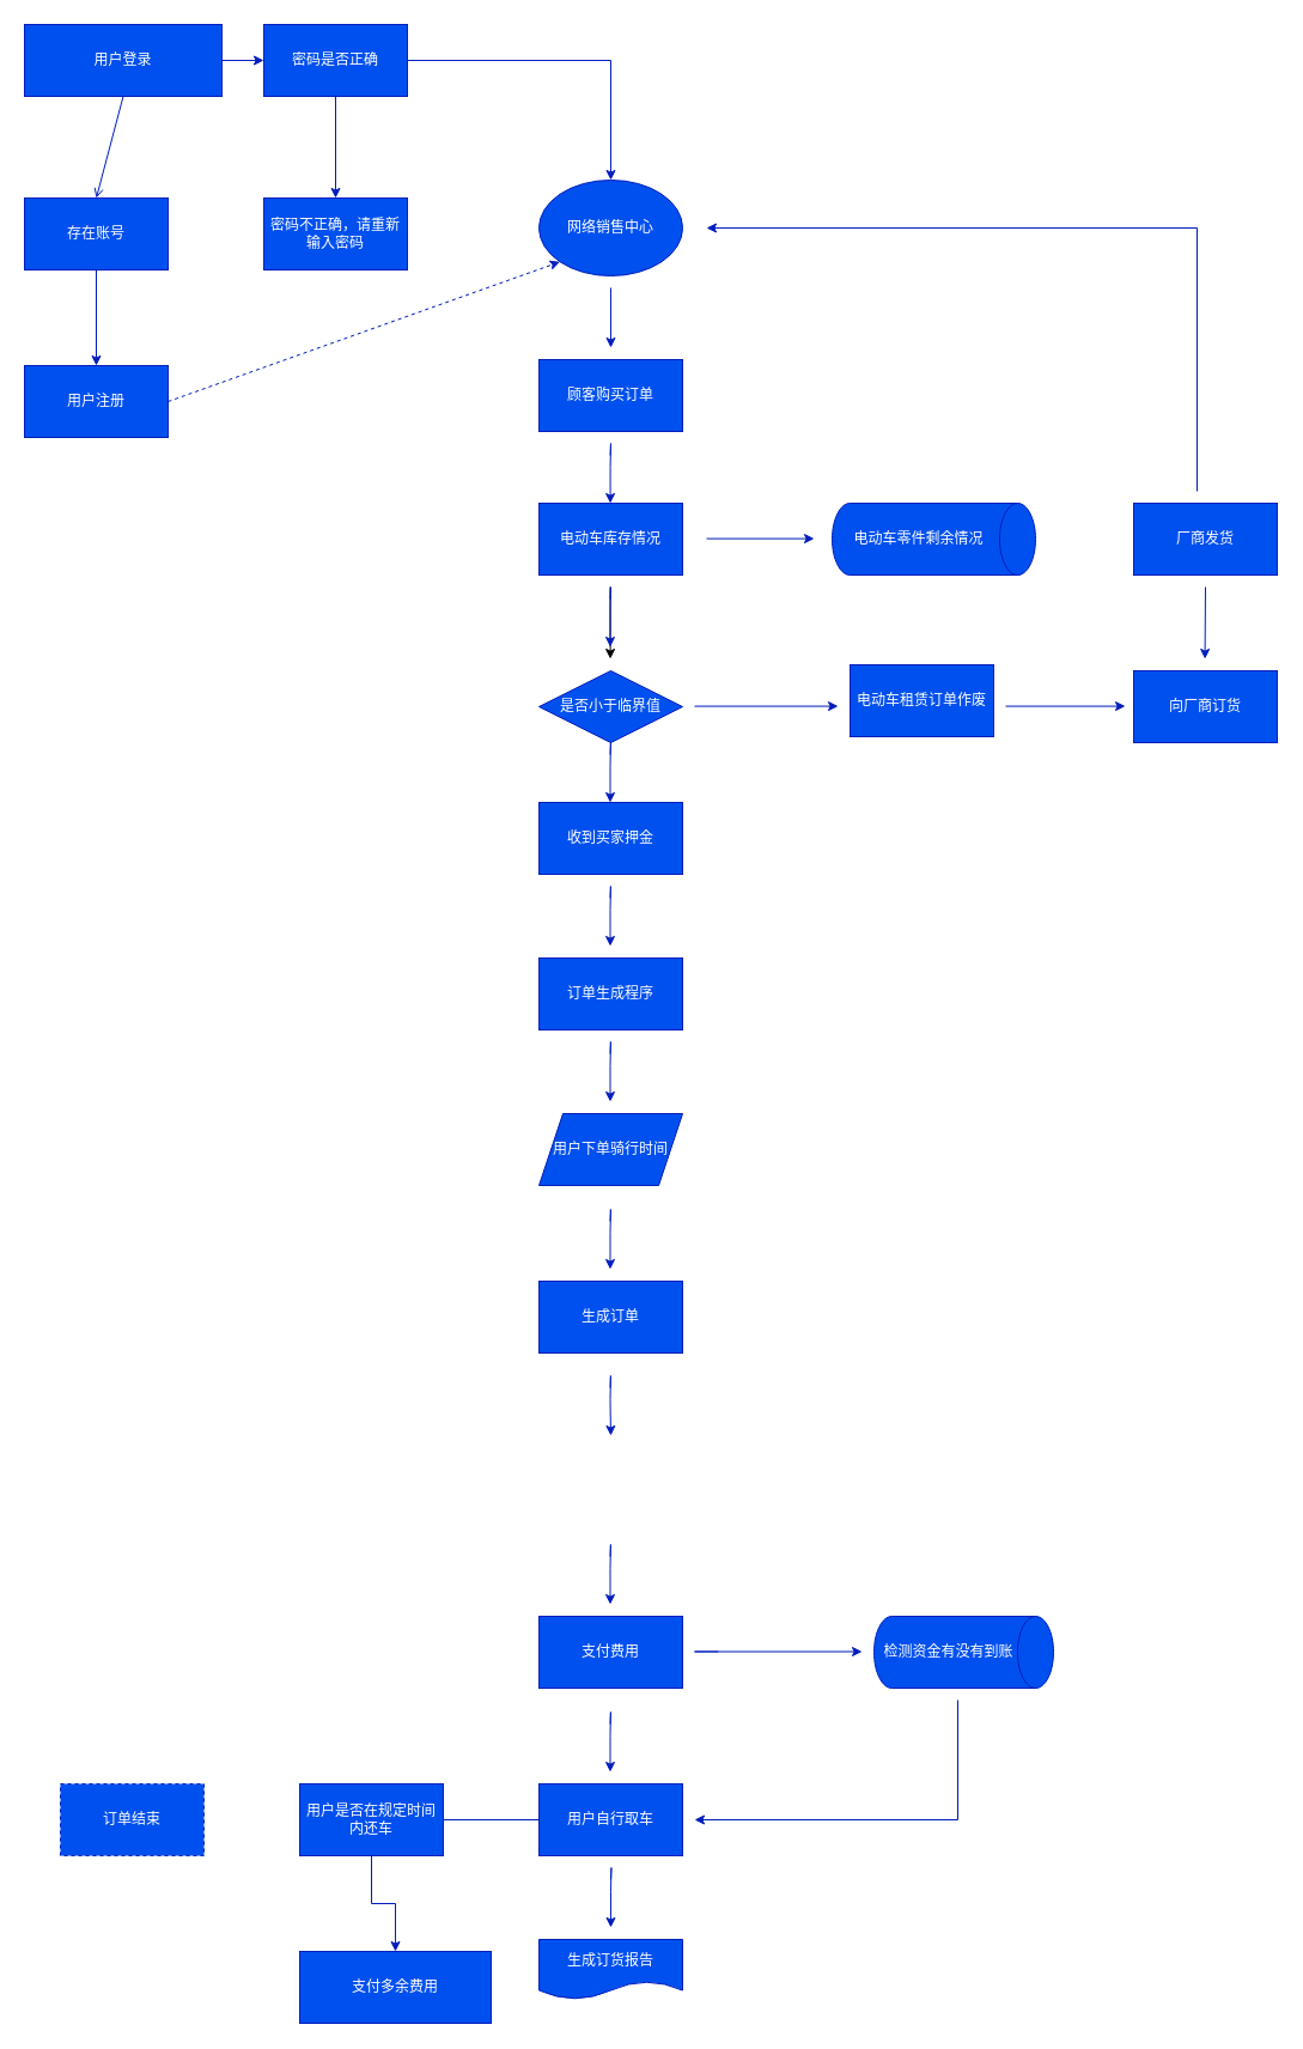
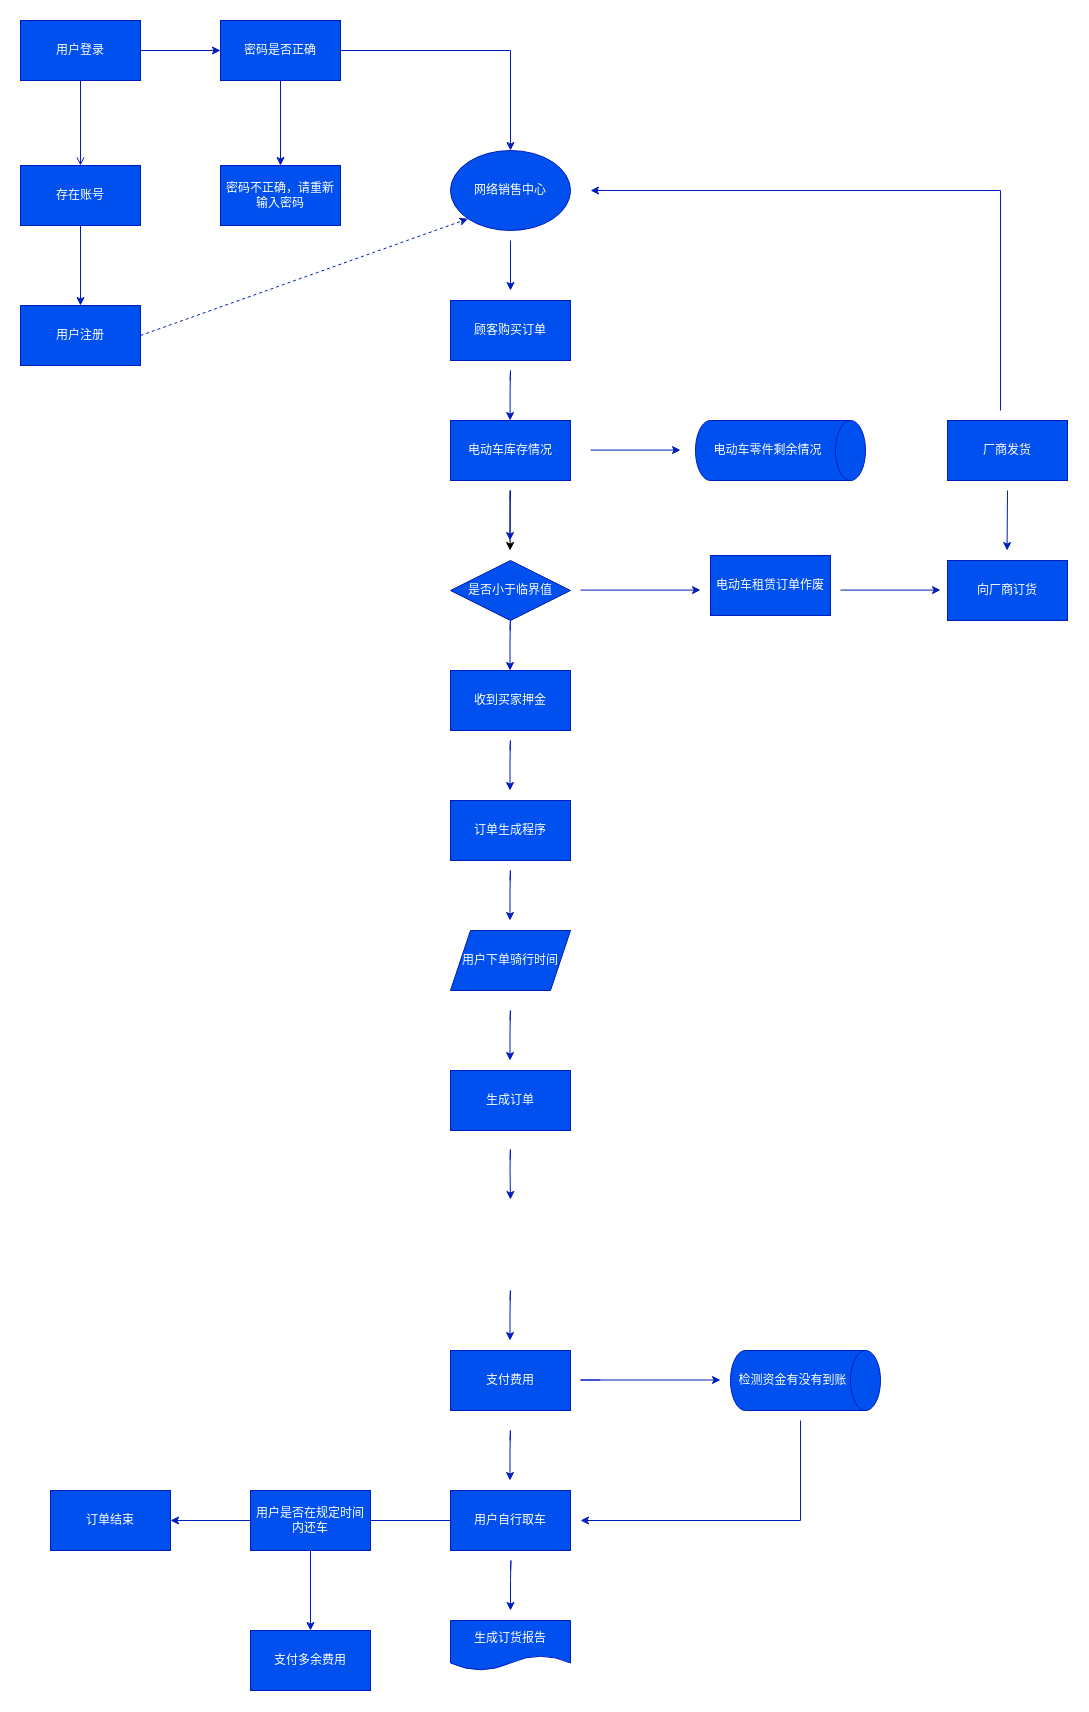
  <mxCell id="0" />
  <mxCell id="1" parent="0" />
  <mxCell id="2" value="网络销售中心" style="ellipse;whiteSpace=wrap;html=1;fillColor=#0050ef;strokeColor=#001DBC;fontColor=#ffffff;" vertex="1" parent="1"><mxGeometry x="450" y="150" width="120" height="80" as="geometry" /></mxCell>
  <mxCell id="3" value="顾客购买订单" style="rounded=0;whiteSpace=wrap;html=1;fillColor=#0050ef;fontColor=#ffffff;strokeColor=#001DBC;" vertex="1" parent="1"><mxGeometry x="450" y="300" width="120" height="60" as="geometry" /></mxCell>
  <mxCell id="4" value="" style="endArrow=classic;html=1;rounded=0;fillColor=#0050ef;strokeColor=#001DBC;" edge="1" parent="1"><mxGeometry width="50" height="50" relative="1" as="geometry"><mxPoint x="510" y="240" as="sourcePoint" /><mxPoint x="510" y="290" as="targetPoint" /></mxGeometry></mxCell>
  <mxCell id="5" value="电动车库存情况" style="rounded=0;whiteSpace=wrap;html=1;fillColor=#0050ef;fontColor=#ffffff;strokeColor=#001DBC;" vertex="1" parent="1"><mxGeometry x="450" y="420" width="120" height="60" as="geometry" /></mxCell>
  <mxCell id="6" value="" style="endArrow=classic;html=1;rounded=0;fillColor=#0050ef;strokeColor=#001DBC;" edge="1" parent="1"><mxGeometry width="50" height="50" relative="1" as="geometry"><mxPoint x="509.58" y="380" as="sourcePoint" /><mxPoint x="509.58" y="420" as="targetPoint" /><Array as="points"><mxPoint x="510" y="370" /><mxPoint x="509.58" y="390" /></Array></mxGeometry></mxCell>
  <mxCell id="7" value="是否小于临界值" style="rhombus;whiteSpace=wrap;html=1;fillColor=#0050ef;fontColor=#ffffff;strokeColor=#001DBC;" vertex="1" parent="1"><mxGeometry x="450" y="560" width="120" height="60" as="geometry" /></mxCell>
  <mxCell id="8" value="收到买家押金" style="rounded=0;whiteSpace=wrap;html=1;fillColor=#0050ef;fontColor=#ffffff;strokeColor=#001DBC;" vertex="1" parent="1"><mxGeometry x="450" y="670" width="120" height="60" as="geometry" /></mxCell>
  <mxCell id="9" value="电动车零件剩余情况" style="shape=cylinder3;whiteSpace=wrap;html=1;boundedLbl=1;backgroundOutline=1;size=15;rotation=90;movable=1;resizable=1;rotatable=1;deletable=1;editable=1;locked=0;connectable=1;fillColor=#0050ef;fontColor=#ffffff;strokeColor=#001DBC;textDirection=ltr;labelPosition=center;verticalLabelPosition=middle;align=center;verticalAlign=middle;horizontal=0;" vertex="1" parent="1"><mxGeometry x="750" y="365" width="60" height="170" as="geometry" /></mxCell>
  <mxCell id="10" value="电动车租赁订单作废" style="rounded=0;whiteSpace=wrap;html=1;fillColor=#0050ef;fontColor=#ffffff;strokeColor=#001DBC;" vertex="1" parent="1"><mxGeometry x="710" y="555" width="120" height="60" as="geometry" /></mxCell>
  <mxCell id="11" value="向厂商订货" style="rounded=0;whiteSpace=wrap;html=1;fillColor=#0050ef;fontColor=#ffffff;strokeColor=#001DBC;" vertex="1" parent="1"><mxGeometry x="947" y="560" width="120" height="60" as="geometry" /></mxCell>
  <mxCell id="12" value="订单生成程序" style="rounded=0;whiteSpace=wrap;html=1;fillColor=#0050ef;fontColor=#ffffff;strokeColor=#001DBC;" vertex="1" parent="1"><mxGeometry x="450" y="800" width="120" height="60" as="geometry" /></mxCell>
  <mxCell id="13" value="" style="endArrow=classic;html=1;rounded=0;fillColor=#0050ef;strokeColor=#001DBC;" edge="1" parent="1"><mxGeometry width="50" height="50" relative="1" as="geometry"><mxPoint x="580" y="589.58" as="sourcePoint" /><mxPoint x="700" y="589.58" as="targetPoint" /></mxGeometry></mxCell>
  <mxCell id="14" value="生成订单" style="rounded=0;whiteSpace=wrap;html=1;fillColor=#0050ef;fontColor=#ffffff;strokeColor=#001DBC;" vertex="1" parent="1"><mxGeometry x="450" y="1070" width="120" height="60" as="geometry" /></mxCell>
  <mxCell id="15" value="" style="endArrow=classic;html=1;rounded=0;fillColor=#0050ef;strokeColor=#001DBC;" edge="1" parent="1"><mxGeometry width="50" height="50" relative="1" as="geometry"><mxPoint x="840" y="589.58" as="sourcePoint" /><mxPoint x="940" y="589.58" as="targetPoint" /></mxGeometry></mxCell>
  <mxCell id="16" value="厂商发货" style="rounded=0;whiteSpace=wrap;html=1;fillColor=#0050ef;fontColor=#ffffff;strokeColor=#001DBC;" vertex="1" parent="1"><mxGeometry x="947" y="420" width="120" height="60" as="geometry" /></mxCell>
  <mxCell id="17" value="支付费用" style="rounded=0;whiteSpace=wrap;html=1;fillColor=#0050ef;fontColor=#ffffff;strokeColor=#001DBC;" vertex="1" parent="1"><mxGeometry x="450" y="1350" width="120" height="60" as="geometry" /></mxCell>
  <mxCell id="18" value="" style="endArrow=classic;html=1;rounded=0;fillColor=#0050ef;strokeColor=#001DBC;" edge="1" parent="1"><mxGeometry width="50" height="50" relative="1" as="geometry"><mxPoint x="1007" y="490" as="sourcePoint" /><mxPoint x="1006.58" y="550" as="targetPoint" /></mxGeometry></mxCell>
  <mxCell id="19" value="用户下单骑行时间" style="shape=parallelogram;perimeter=parallelogramPerimeter;whiteSpace=wrap;html=1;fixedSize=1;fillColor=#0050ef;fontColor=#ffffff;strokeColor=#001DBC;" vertex="1" parent="1"><mxGeometry x="450" y="930" width="120" height="60" as="geometry" /></mxCell>
  <mxCell id="20" value="" style="endArrow=classic;html=1;rounded=0;fillColor=#0050ef;strokeColor=#001DBC;" edge="1" parent="1"><mxGeometry width="50" height="50" relative="1" as="geometry"><mxPoint x="590" y="449.58" as="sourcePoint" /><mxPoint x="680" y="449.58" as="targetPoint" /></mxGeometry></mxCell>
  <mxCell id="21" value="" style="edgeStyle=orthogonalEdgeStyle;rounded=0;orthogonalLoop=1;jettySize=auto;html=1;fillColor=#0050ef;strokeColor=#001DBC;endArrow=none;" edge="1" parent="1" source="22" target="46"><mxGeometry relative="1" as="geometry" /></mxCell>
  <mxCell id="22" value="用户自行取车" style="rounded=0;whiteSpace=wrap;html=1;fillColor=#0050ef;fontColor=#ffffff;strokeColor=#001DBC;" vertex="1" parent="1"><mxGeometry x="450" y="1490" width="120" height="60" as="geometry" /></mxCell>
  <mxCell id="23" value="" style="endArrow=classic;html=1;rounded=0;" edge="1" parent="1"><mxGeometry width="50" height="50" relative="1" as="geometry"><mxPoint x="509.58" y="490" as="sourcePoint" /><mxPoint x="509.58" y="550" as="targetPoint" /></mxGeometry></mxCell>
  <mxCell id="24" value="生成订货报告" style="shape=document;whiteSpace=wrap;html=1;boundedLbl=1;fillColor=#0050ef;fontColor=#ffffff;strokeColor=#001DBC;" vertex="1" parent="1"><mxGeometry x="450" y="1620" width="120" height="50" as="geometry" /></mxCell>
  <mxCell id="25" value="" style="endArrow=classic;html=1;rounded=0;fillColor=#0050ef;strokeColor=#001DBC;" edge="1" parent="1"><mxGeometry width="50" height="50" relative="1" as="geometry"><mxPoint x="1000" y="410" as="sourcePoint" /><mxPoint x="590" y="190" as="targetPoint" /><Array as="points"><mxPoint x="1000" y="190" /></Array></mxGeometry></mxCell>
  <mxCell id="26" value="检测资金有没有到账" style="shape=cylinder3;whiteSpace=wrap;html=1;boundedLbl=1;backgroundOutline=1;size=15;direction=south;fillColor=#0050ef;fontColor=#ffffff;strokeColor=#001DBC;" vertex="1" parent="1"><mxGeometry x="730" y="1350" width="150" height="60" as="geometry" /></mxCell>
  <mxCell id="27" value="" style="endArrow=classic;html=1;rounded=0;fillColor=#0050ef;strokeColor=#001DBC;" edge="1" parent="1"><mxGeometry width="50" height="50" relative="1" as="geometry"><mxPoint x="509.5" y="500" as="sourcePoint" /><mxPoint x="509.5" y="540" as="targetPoint" /><Array as="points"><mxPoint x="509.92" y="490" /><mxPoint x="509.5" y="510" /></Array></mxGeometry></mxCell>
  <mxCell id="28" value="" style="endArrow=classic;html=1;rounded=0;fillColor=#0050ef;strokeColor=#001DBC;" edge="1" parent="1"><mxGeometry width="50" height="50" relative="1" as="geometry"><mxPoint x="509.5" y="630" as="sourcePoint" /><mxPoint x="509.5" y="670" as="targetPoint" /><Array as="points"><mxPoint x="509.92" y="620" /><mxPoint x="509.5" y="640" /></Array></mxGeometry></mxCell>
  <mxCell id="29" value="" style="endArrow=classic;html=1;rounded=0;fillColor=#0050ef;strokeColor=#001DBC;" edge="1" parent="1"><mxGeometry width="50" height="50" relative="1" as="geometry"><mxPoint x="509.5" y="750" as="sourcePoint" /><mxPoint x="509.5" y="790" as="targetPoint" /><Array as="points"><mxPoint x="509.92" y="740" /><mxPoint x="509.5" y="760" /></Array></mxGeometry></mxCell>
  <mxCell id="30" value="" style="endArrow=classic;html=1;rounded=0;fillColor=#0050ef;strokeColor=#001DBC;" edge="1" parent="1"><mxGeometry width="50" height="50" relative="1" as="geometry"><mxPoint x="509.5" y="880" as="sourcePoint" /><mxPoint x="509.5" y="920" as="targetPoint" /><Array as="points"><mxPoint x="509.92" y="870" /><mxPoint x="509.5" y="890" /></Array></mxGeometry></mxCell>
  <mxCell id="31" value="" style="endArrow=classic;html=1;rounded=0;fillColor=#0050ef;strokeColor=#001DBC;" edge="1" parent="1"><mxGeometry width="50" height="50" relative="1" as="geometry"><mxPoint x="509.5" y="1020" as="sourcePoint" /><mxPoint x="509.5" y="1060" as="targetPoint" /><Array as="points"><mxPoint x="509.92" y="1010" /><mxPoint x="509.5" y="1030" /></Array></mxGeometry></mxCell>
  <mxCell id="32" value="" style="endArrow=classic;html=1;rounded=0;fillColor=#0050ef;strokeColor=#001DBC;" edge="1" parent="1"><mxGeometry width="50" height="50" relative="1" as="geometry"><mxPoint x="509.5" y="1159" as="sourcePoint" /><mxPoint x="510" y="1199" as="targetPoint" /><Array as="points"><mxPoint x="509.92" y="1149" /><mxPoint x="509.5" y="1169" /></Array></mxGeometry></mxCell>
  <mxCell id="33" value="" style="endArrow=classic;html=1;rounded=0;fillColor=#0050ef;strokeColor=#001DBC;" edge="1" parent="1"><mxGeometry width="50" height="50" relative="1" as="geometry"><mxPoint x="509.5" y="1300" as="sourcePoint" /><mxPoint x="509.5" y="1340" as="targetPoint" /><Array as="points"><mxPoint x="509.92" y="1290" /><mxPoint x="509.5" y="1310" /></Array></mxGeometry></mxCell>
  <mxCell id="34" value="" style="endArrow=classic;html=1;rounded=0;fillColor=#0050ef;strokeColor=#001DBC;" edge="1" parent="1"><mxGeometry width="50" height="50" relative="1" as="geometry"><mxPoint x="509.5" y="1440" as="sourcePoint" /><mxPoint x="509.5" y="1480" as="targetPoint" /><Array as="points"><mxPoint x="509.92" y="1430" /><mxPoint x="509.5" y="1450" /></Array></mxGeometry></mxCell>
  <mxCell id="35" value="" style="endArrow=classic;html=1;rounded=0;fillColor=#0050ef;strokeColor=#001DBC;" edge="1" parent="1"><mxGeometry width="50" height="50" relative="1" as="geometry"><mxPoint x="510" y="1570" as="sourcePoint" /><mxPoint x="510" y="1610" as="targetPoint" /><Array as="points"><mxPoint x="510.42" y="1560" /><mxPoint x="510" y="1580" /></Array></mxGeometry></mxCell>
  <mxCell id="36" value="" style="endArrow=classic;html=1;rounded=0;fillColor=#0050ef;strokeColor=#001DBC;" edge="1" parent="1"><mxGeometry width="50" height="50" relative="1" as="geometry"><mxPoint x="600" y="1379.5" as="sourcePoint" /><mxPoint x="720" y="1379.5" as="targetPoint" /><Array as="points"><mxPoint x="580" y="1379.5" /><mxPoint x="600" y="1379.5" /></Array></mxGeometry></mxCell>
- <mxCell id="37" value="用户登录" style="rounded=0;whiteSpace=wrap;html=1;fillColor=#0050ef;fontColor=#ffffff;strokeColor=#001DBC;" vertex="1" parent="1"><mxGeometry x="20" y="20" width="165" height="60" as="geometry" /></mxCell>
+ <mxCell id="37" value="用户登录" style="rounded=0;whiteSpace=wrap;html=1;fillColor=#0050ef;fontColor=#ffffff;strokeColor=#001DBC;" vertex="1" parent="1"><mxGeometry x="20" y="20" width="120" height="60" as="geometry" /></mxCell>
  <mxCell id="38" value="用户注册" style="rounded=0;whiteSpace=wrap;html=1;fillColor=#0050ef;fontColor=#ffffff;strokeColor=#001DBC;" vertex="1" parent="1"><mxGeometry x="20" y="305" width="120" height="60" as="geometry" /></mxCell>
  <mxCell id="39" value="存在账号" style="rounded=0;whiteSpace=wrap;html=1;fillColor=#0050ef;fontColor=#ffffff;strokeColor=#001DBC;" vertex="1" parent="1"><mxGeometry x="20" y="165" width="120" height="60" as="geometry" /></mxCell>
  <mxCell id="40" value="密码是否正确" style="rounded=0;whiteSpace=wrap;html=1;fillColor=#0050ef;fontColor=#ffffff;strokeColor=#001DBC;" vertex="1" parent="1"><mxGeometry x="220" y="20" width="120" height="60" as="geometry" /></mxCell>
  <mxCell id="41" value="密码不正确，请重新输入密码" style="rounded=0;whiteSpace=wrap;html=1;fillColor=#0050ef;fontColor=#ffffff;strokeColor=#001DBC;" vertex="1" parent="1"><mxGeometry x="220" y="165" width="120" height="60" as="geometry" /></mxCell>
  <mxCell id="42" value="" style="endArrow=classic;html=1;rounded=0;entryX=0;entryY=0.5;entryDx=0;entryDy=0;exitX=1;exitY=0.5;exitDx=0;exitDy=0;fillColor=#0050ef;strokeColor=#001DBC;" edge="1" parent="1" source="37" target="40"><mxGeometry width="50" height="50" relative="1" as="geometry"><mxPoint x="160" y="60" as="sourcePoint" /><mxPoint x="210" y="10" as="targetPoint" /></mxGeometry></mxCell>
  <mxCell id="43" value="" style="endArrow=classic;html=1;rounded=0;fillColor=#0050ef;strokeColor=#001DBC;" edge="1" parent="1"><mxGeometry width="50" height="50" relative="1" as="geometry"><mxPoint x="800" y="1420" as="sourcePoint" /><mxPoint x="580" y="1520" as="targetPoint" /><Array as="points"><mxPoint x="800" y="1520" /></Array></mxGeometry></mxCell>
+ <mxCell id="44" value="" style="edgeStyle=orthogonalEdgeStyle;rounded=0;orthogonalLoop=1;jettySize=auto;html=1;fillColor=#0050ef;strokeColor=#001DBC;" edge="1" parent="1" source="46" target="47"><mxGeometry relative="1" as="geometry" /></mxCell>
  <mxCell id="45" value="" style="edgeStyle=orthogonalEdgeStyle;rounded=0;orthogonalLoop=1;jettySize=auto;html=1;fillColor=#0050ef;strokeColor=#001DBC;" edge="1" parent="1" source="46" target="48"><mxGeometry relative="1" as="geometry" /></mxCell>
  <mxCell id="46" value="用户是否在规定时间内还车" style="whiteSpace=wrap;html=1;fillColor=#0050ef;strokeColor=#001DBC;fontColor=#ffffff;rounded=0;" vertex="1" parent="1"><mxGeometry x="250" y="1490" width="120" height="60" as="geometry" /></mxCell>
- <mxCell id="47" value="订单结束" style="rounded=0;whiteSpace=wrap;html=1;fillColor=#0050ef;strokeColor=#001DBC;fontColor=#ffffff;dashed=1;" vertex="1" parent="1"><mxGeometry x="50" y="1490" width="120" height="60" as="geometry" /></mxCell>
- <mxCell id="48" value="支付多余费用" style="rounded=0;whiteSpace=wrap;html=1;fillColor=#0050ef;strokeColor=#001DBC;fontColor=#ffffff;" vertex="1" parent="1"><mxGeometry x="250" y="1630" width="160" height="60" as="geometry" /></mxCell>
+ <mxCell id="47" value="订单结束" style="rounded=0;whiteSpace=wrap;html=1;fillColor=#0050ef;strokeColor=#001DBC;fontColor=#ffffff;" vertex="1" parent="1"><mxGeometry x="50" y="1490" width="120" height="60" as="geometry" /></mxCell>
+ <mxCell id="48" value="支付多余费用" style="rounded=0;whiteSpace=wrap;html=1;fillColor=#0050ef;strokeColor=#001DBC;fontColor=#ffffff;" vertex="1" parent="1"><mxGeometry x="250" y="1630" width="120" height="60" as="geometry" /></mxCell>
  <mxCell id="49" value="" style="endArrow=classic;html=1;rounded=0;exitX=1;exitY=0.5;exitDx=0;exitDy=0;entryX=0.5;entryY=0;entryDx=0;entryDy=0;fillColor=#0050ef;strokeColor=#001DBC;" edge="1" parent="1" source="40" target="2"><mxGeometry width="50" height="50" relative="1" as="geometry"><mxPoint x="410" y="110" as="sourcePoint" /><mxPoint x="460" y="60" as="targetPoint" /><Array as="points"><mxPoint x="510" y="50" /></Array></mxGeometry></mxCell>
  <mxCell id="50" value="" style="endArrow=open;html=1;rounded=0;entryX=0.5;entryY=0;entryDx=0;entryDy=0;exitX=0.5;exitY=1;exitDx=0;exitDy=0;fillColor=#0050ef;strokeColor=#001DBC;" edge="1" parent="1" source="37" target="39"><mxGeometry width="50" height="50" relative="1" as="geometry"><mxPoint x="60" y="100" as="sourcePoint" /><mxPoint x="110" y="90" as="targetPoint" /></mxGeometry></mxCell>
  <mxCell id="51" value="" style="endArrow=classic;html=1;rounded=0;entryX=0.5;entryY=0;entryDx=0;entryDy=0;exitX=0.5;exitY=1;exitDx=0;exitDy=0;fillColor=#0050ef;strokeColor=#001DBC;" edge="1" parent="1" source="39" target="38"><mxGeometry width="50" height="50" relative="1" as="geometry"><mxPoint x="55" y="290" as="sourcePoint" /><mxPoint x="105" y="240" as="targetPoint" /></mxGeometry></mxCell>
  <mxCell id="52" value="" style="endArrow=classic;html=1;rounded=0;exitX=1;exitY=0.5;exitDx=0;exitDy=0;entryX=0;entryY=1;entryDx=0;entryDy=0;fillColor=#0050ef;strokeColor=#001DBC;dashed=1;" edge="1" parent="1" source="38" target="2"><mxGeometry width="50" height="50" relative="1" as="geometry"><mxPoint x="280" y="310" as="sourcePoint" /><mxPoint x="330" y="260" as="targetPoint" /></mxGeometry></mxCell>
  <mxCell id="53" value="" style="endArrow=classic;html=1;rounded=0;entryX=0.5;entryY=0;entryDx=0;entryDy=0;exitX=0.5;exitY=1;exitDx=0;exitDy=0;fillColor=#0050ef;strokeColor=#001DBC;" edge="1" parent="1" source="40" target="41"><mxGeometry width="50" height="50" relative="1" as="geometry"><mxPoint x="250" y="140" as="sourcePoint" /><mxPoint x="300" y="90" as="targetPoint" /></mxGeometry></mxCell>
